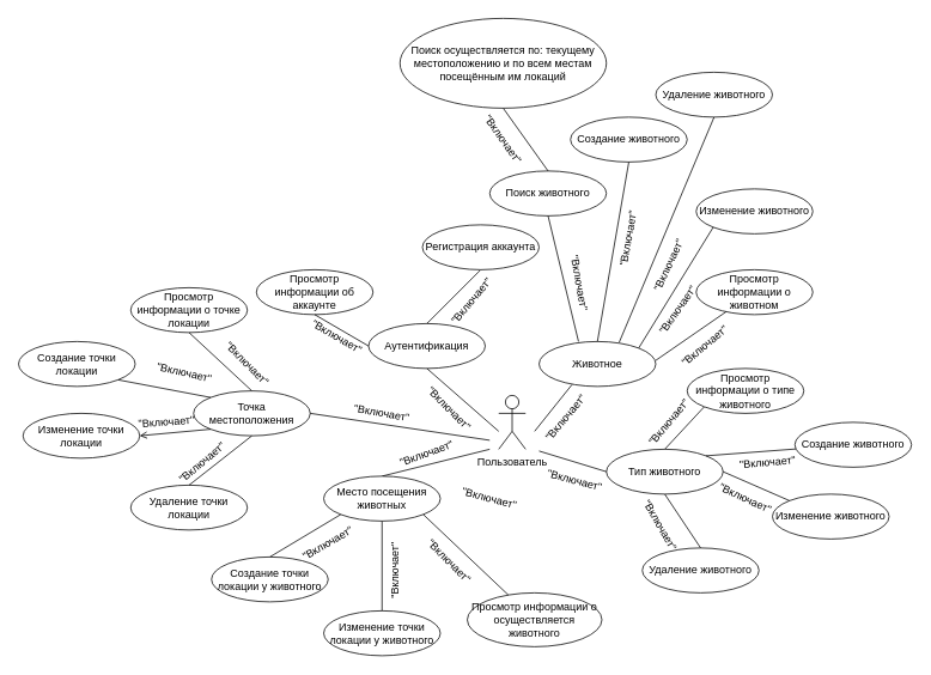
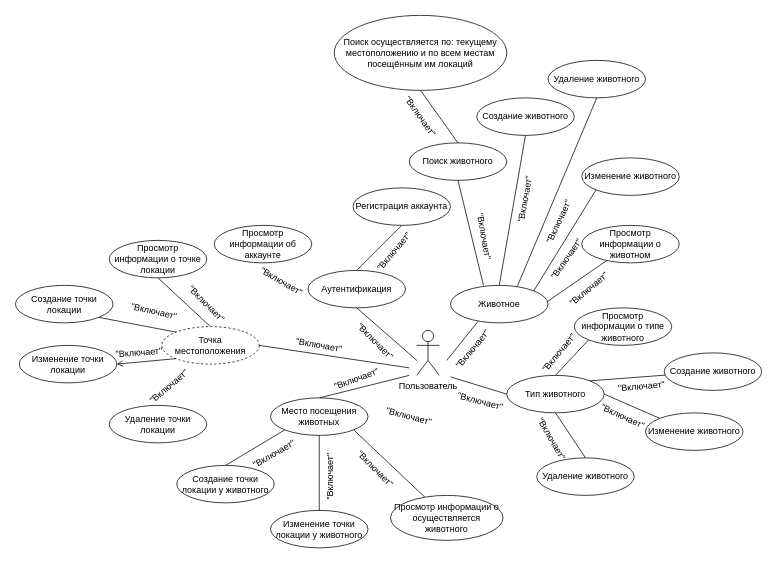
  <mxCell id="0" />
  <mxCell id="1" parent="0" />
  <mxCell id="2" value="Пользователь" style="shape=umlActor;verticalLabelPosition=bottom;verticalAlign=top;html=1;outlineConnect=0;" parent="1" vertex="1"><mxGeometry x="555" y="440" width="30" height="60" as="geometry" /></mxCell>
  <mxCell id="3" value="Аутентификация" style="ellipse;whiteSpace=wrap;html=1;" parent="1" vertex="1"><mxGeometry x="410" y="360" width="130" height="50" as="geometry" /></mxCell>
  <mxCell id="4" value="" style="endArrow=none;html=1;rounded=0;entryX=0.5;entryY=1;entryDx=0;entryDy=0;" parent="1" target="3" edge="1"><mxGeometry width="50" height="50" relative="1" as="geometry"><mxPoint x="555" y="480" as="sourcePoint" /><mxPoint x="444" y="440" as="targetPoint" /></mxGeometry></mxCell>
  <mxCell id="5" value="&quot;Включает&quot;" style="text;html=1;strokeColor=none;fillColor=none;align=center;verticalAlign=middle;whiteSpace=wrap;rounded=0;rotation=45;" parent="1" vertex="1"><mxGeometry x="470" y="440" width="60" height="30" as="geometry" /></mxCell>
  <mxCell id="6" value="" style="endArrow=none;html=1;rounded=0;exitX=0.5;exitY=1;exitDx=0;exitDy=0;" parent="1" source="7" edge="1"><mxGeometry width="50" height="50" relative="1" as="geometry"><mxPoint x="475" y="270" as="sourcePoint" /><mxPoint x="475" y="360" as="targetPoint" /></mxGeometry></mxCell>
  <mxCell id="7" value="Регистрация аккаунта" style="ellipse;whiteSpace=wrap;html=1;" parent="1" vertex="1"><mxGeometry x="470" y="250" width="130" height="50" as="geometry" /></mxCell>
  <mxCell id="8" value="Просмотр информации об аккаунте" style="ellipse;whiteSpace=wrap;html=1;" parent="1" vertex="1"><mxGeometry x="285" y="300" width="130" height="50" as="geometry" /></mxCell>
- <mxCell id="9" value="" style="endArrow=none;html=1;rounded=0;exitX=0.5;exitY=1;exitDx=0;exitDy=0;entryX=0;entryY=0.5;entryDx=0;entryDy=0;" parent="1" source="8" target="3" edge="1"><mxGeometry width="50" height="50" relative="1" as="geometry"><mxPoint x="545" y="310" as="sourcePoint" /><mxPoint x="485" y="370" as="targetPoint" /></mxGeometry></mxCell>
  <mxCell id="10" value="&quot;Включает&quot;" style="text;html=1;strokeColor=none;fillColor=none;align=center;verticalAlign=middle;whiteSpace=wrap;rounded=0;rotation=-50;" parent="1" vertex="1"><mxGeometry x="495" width="60" height="30" as="geometry" y="320" /></mxCell>
  <mxCell id="11" value="&quot;Включает&quot;" style="text;html=1;strokeColor=none;fillColor=none;align=center;verticalAlign=middle;whiteSpace=wrap;rounded=0;rotation=30;" parent="1" vertex="1"><mxGeometry x="345" y="360" width="60" height="30" as="geometry" /></mxCell>
  <mxCell id="12" value="Животное" style="ellipse;whiteSpace=wrap;html=1;" parent="1" vertex="1"><mxGeometry x="600" y="380" width="130" height="50" as="geometry" /></mxCell>
  <mxCell id="13" value="Просмотр информации о животном" style="ellipse;whiteSpace=wrap;html=1;" parent="1" vertex="1"><mxGeometry x="775" y="300" width="130" height="50" as="geometry" /></mxCell>
  <mxCell id="14" value="&quot;Включает&quot;" style="text;html=1;strokeColor=none;fillColor=none;align=center;verticalAlign=middle;whiteSpace=wrap;rounded=0;rotation=-50;" parent="1" vertex="1"><mxGeometry x="600" y="450" width="60" height="30" as="geometry" /></mxCell>
  <mxCell id="15" value="" style="endArrow=none;html=1;rounded=0;exitX=0.282;exitY=0.96;exitDx=0;exitDy=0;exitPerimeter=0;" parent="1" source="12" edge="1"><mxGeometry width="50" height="50" relative="1" as="geometry"><mxPoint x="655" y="420" as="sourcePoint" /><mxPoint x="595" y="480" as="targetPoint" /></mxGeometry></mxCell>
  <mxCell id="16" value="" style="endArrow=none;html=1;rounded=0;" parent="1" source="13" edge="1"><mxGeometry width="50" height="50" relative="1" as="geometry"><mxPoint x="772" y="349" as="sourcePoint" /><mxPoint x="730" y="401" as="targetPoint" /></mxGeometry></mxCell>
  <mxCell id="17" value="&quot;Включает&quot;" style="text;html=1;strokeColor=none;fillColor=none;align=center;verticalAlign=middle;whiteSpace=wrap;rounded=0;rotation=-40;" parent="1" vertex="1"><mxGeometry x="755" y="370" width="60" height="30" as="geometry" /></mxCell>
  <mxCell id="18" value="Поиск животного" style="ellipse;whiteSpace=wrap;html=1;" parent="1" vertex="1"><mxGeometry x="545" y="190" width="130" height="50" as="geometry" /></mxCell>
  <mxCell id="19" value="Удаление животного" style="ellipse;whiteSpace=wrap;html=1;" parent="1" vertex="1"><mxGeometry x="730" y="80" width="130" height="50" as="geometry" /></mxCell>
  <mxCell id="20" value="Создание животного" style="ellipse;whiteSpace=wrap;html=1;" parent="1" vertex="1"><mxGeometry x="635" y="130" width="130" height="50" as="geometry" /></mxCell>
  <mxCell id="21" value="Изменение животного" style="ellipse;whiteSpace=wrap;html=1;" parent="1" vertex="1"><mxGeometry x="775" y="210" width="130" height="50" as="geometry" /></mxCell>
  <mxCell id="22" value="" style="endArrow=none;html=1;rounded=0;entryX=0.338;entryY=0;entryDx=0;entryDy=0;entryPerimeter=0;exitX=0.5;exitY=1;exitDx=0;exitDy=0;" parent="1" source="18" target="12" edge="1"><mxGeometry width="50" height="50" relative="1" as="geometry"><mxPoint x="715" y="330" as="sourcePoint" /><mxPoint x="637" y="384" as="targetPoint" /></mxGeometry></mxCell>
  <mxCell id="23" value="" style="endArrow=none;html=1;rounded=0;entryX=0.5;entryY=0;entryDx=0;entryDy=0;exitX=0.5;exitY=1;exitDx=0;exitDy=0;" parent="1" source="20" target="12" edge="1"><mxGeometry width="50" height="50" relative="1" as="geometry"><mxPoint x="705" y="180" as="sourcePoint" /><mxPoint x="760" y="431" as="targetPoint" /></mxGeometry></mxCell>
  <mxCell id="24" value="" style="endArrow=none;html=1;rounded=0;entryX=0.686;entryY=0.022;entryDx=0;entryDy=0;exitX=0.5;exitY=1;exitDx=0;exitDy=0;entryPerimeter=0;" parent="1" source="19" target="12" edge="1"><mxGeometry width="50" height="50" relative="1" as="geometry"><mxPoint x="710" y="190" as="sourcePoint" /><mxPoint x="692" y="391" as="targetPoint" /></mxGeometry></mxCell>
  <mxCell id="25" value="" style="endArrow=none;html=1;rounded=0;entryX=1;entryY=0;entryDx=0;entryDy=0;exitX=0;exitY=1;exitDx=0;exitDy=0;" parent="1" source="21" target="12" edge="1"><mxGeometry width="50" height="50" relative="1" as="geometry"><mxPoint x="805" y="140" as="sourcePoint" /><mxPoint x="696" y="393" as="targetPoint" /></mxGeometry></mxCell>
  <mxCell id="26" value="&quot;Включает&quot;" style="text;html=1;strokeColor=none;fillColor=none;align=center;verticalAlign=middle;whiteSpace=wrap;rounded=0;rotation=80;" parent="1" vertex="1"><mxGeometry x="615" y="300" width="60" height="30" as="geometry" /></mxCell>
  <mxCell id="27" value="&quot;Включает&quot;" style="text;html=1;strokeColor=none;fillColor=none;align=center;verticalAlign=middle;whiteSpace=wrap;rounded=0;rotation=-65;" parent="1" vertex="1"><mxGeometry x="715" y="280" width="60" height="30" as="geometry" /></mxCell>
  <mxCell id="28" value="&quot;Включает&quot;" style="text;html=1;strokeColor=none;fillColor=none;align=center;verticalAlign=middle;whiteSpace=wrap;rounded=0;rotation=-55;" parent="1" vertex="1"><mxGeometry x="725" y="330" width="60" height="30" as="geometry" /></mxCell>
  <mxCell id="29" value="Поиск осуществляется по: текущему местоположению и по всем местам посещённым им локаций" style="ellipse;whiteSpace=wrap;html=1;" parent="1" vertex="1"><mxGeometry x="445" y="20" width="230" height="100" as="geometry" /></mxCell>
  <mxCell id="30" value="" style="endArrow=none;html=1;rounded=0;entryX=0.5;entryY=0;entryDx=0;entryDy=0;exitX=0.5;exitY=1;exitDx=0;exitDy=0;" parent="1" source="29" target="18" edge="1"><mxGeometry width="50" height="50" relative="1" as="geometry"><mxPoint x="530" y="150" as="sourcePoint" /><mxPoint x="564" y="290" as="targetPoint" /></mxGeometry></mxCell>
  <mxCell id="31" value="&quot;Включает&quot;" style="text;html=1;strokeColor=none;fillColor=none;align=center;verticalAlign=middle;whiteSpace=wrap;rounded=0;rotation=55;" parent="1" vertex="1"><mxGeometry x="530" y="140" width="60" height="30" as="geometry" /></mxCell>
  <mxCell id="32" value="&quot;Включает&quot;" style="text;html=1;strokeColor=none;fillColor=none;align=center;verticalAlign=middle;whiteSpace=wrap;rounded=0;rotation=-80;" parent="1" vertex="1"><mxGeometry x="670" y="250" width="60" height="30" as="geometry" /></mxCell>
  <mxCell id="33" value="Тип животного" style="ellipse;whiteSpace=wrap;html=1;" parent="1" vertex="1"><mxGeometry x="675" y="500" width="130" height="50" as="geometry" /></mxCell>
  <mxCell id="34" value="" style="endArrow=none;html=1;rounded=0;exitX=0;exitY=0.5;exitDx=0;exitDy=0;" parent="1" source="33" edge="1"><mxGeometry width="50" height="50" relative="1" as="geometry"><mxPoint x="642" y="450" as="sourcePoint" /><mxPoint x="600" y="502" as="targetPoint" /></mxGeometry></mxCell>
  <mxCell id="35" value="&quot;Включает&quot;" style="text;html=1;strokeColor=none;fillColor=none;align=center;verticalAlign=middle;whiteSpace=wrap;rounded=0;rotation=15;" parent="1" vertex="1"><mxGeometry x="610" y="520" width="60" height="30" as="geometry" /></mxCell>
  <mxCell id="36" value="" style="endArrow=none;html=1;rounded=0;exitX=0;exitY=1;exitDx=0;exitDy=0;entryX=0.5;entryY=0;entryDx=0;entryDy=0;" parent="1" source="37" target="33" edge="1"><mxGeometry width="50" height="50" relative="1" as="geometry"><mxPoint x="935" y="460" as="sourcePoint" /><mxPoint x="875" y="520" as="targetPoint" /></mxGeometry></mxCell>
  <mxCell id="37" value="Просмотр информации о типе животного" style="ellipse;whiteSpace=wrap;html=1;" parent="1" vertex="1"><mxGeometry x="765" y="410" width="130" height="50" as="geometry" /></mxCell>
  <mxCell id="38" value="&quot;Включает&quot;" style="text;html=1;strokeColor=none;fillColor=none;align=center;verticalAlign=middle;whiteSpace=wrap;rounded=0;rotation=-50;" parent="1" vertex="1"><mxGeometry x="715" y="455" width="60" height="30" as="geometry" /></mxCell>
  <mxCell id="39" value="Создание животного" style="ellipse;whiteSpace=wrap;html=1;" parent="1" vertex="1"><mxGeometry x="885" y="470" width="130" height="50" as="geometry" /></mxCell>
  <mxCell id="40" value="Изменение животного" style="ellipse;whiteSpace=wrap;html=1;" parent="1" vertex="1"><mxGeometry x="860" y="550" width="130" height="50" as="geometry" /></mxCell>
  <mxCell id="41" value="Удаление животного" style="ellipse;whiteSpace=wrap;html=1;" parent="1" vertex="1"><mxGeometry x="715" y="610" width="130" height="50" as="geometry" /></mxCell>
  <mxCell id="42" value="" style="endArrow=none;html=1;rounded=0;exitX=0.5;exitY=0;exitDx=0;exitDy=0;entryX=0.5;entryY=1;entryDx=0;entryDy=0;" parent="1" source="41" target="33" edge="1"><mxGeometry width="50" height="50" relative="1" as="geometry"><mxPoint x="805" y="600" as="sourcePoint" /><mxPoint x="730" y="577" as="targetPoint" /></mxGeometry></mxCell>
  <mxCell id="43" value="" style="endArrow=none;html=1;rounded=0;exitX=0;exitY=0;exitDx=0;exitDy=0;entryX=1;entryY=0.5;entryDx=0;entryDy=0;" parent="1" source="40" target="33" edge="1"><mxGeometry width="50" height="50" relative="1" as="geometry"><mxPoint x="770" y="600" as="sourcePoint" /><mxPoint x="750" y="560" as="targetPoint" /></mxGeometry></mxCell>
  <mxCell id="44" value="" style="endArrow=none;html=1;rounded=0;entryX=1;entryY=0;entryDx=0;entryDy=0;" parent="1" source="39" target="33" edge="1"><mxGeometry width="50" height="50" relative="1" as="geometry"><mxPoint x="832.5" y="493" as="sourcePoint" /><mxPoint x="757.5" y="470" as="targetPoint" /></mxGeometry></mxCell>
  <mxCell id="45" value="&quot;Включает&quot;" style="text;html=1;strokeColor=none;fillColor=none;align=center;verticalAlign=middle;whiteSpace=wrap;rounded=0;rotation=-5;" parent="1" vertex="1"><mxGeometry x="825" y="500" width="60" height="30" as="geometry" /></mxCell>
  <mxCell id="46" value="&quot;Включает&quot;" style="text;html=1;strokeColor=none;fillColor=none;align=center;verticalAlign=middle;whiteSpace=wrap;rounded=0;rotation=60;" parent="1" vertex="1"><mxGeometry x="705" y="570" width="60" height="30" as="geometry" /></mxCell>
  <mxCell id="47" value="&quot;Включает&quot;" style="text;html=1;strokeColor=none;fillColor=none;align=center;verticalAlign=middle;whiteSpace=wrap;rounded=0;rotation=25;" parent="1" vertex="1"><mxGeometry x="800" y="540" width="60" height="30" as="geometry" /></mxCell>
- <mxCell id="48" value="Точка местоположения" style="ellipse;whiteSpace=wrap;html=1;" parent="1" vertex="1"><mxGeometry x="215" y="435" width="130" height="50" as="geometry" /></mxCell>
+ <mxCell id="48" value="Точка местоположения" style="ellipse;whiteSpace=wrap;html=1;dashed=1;" parent="1" vertex="1"><mxGeometry x="215" y="435" width="130" height="50" as="geometry" /></mxCell>
  <mxCell id="49" value="" style="endArrow=none;html=1;rounded=0;exitX=1;exitY=0.5;exitDx=0;exitDy=0;" parent="1" source="48" edge="1"><mxGeometry width="50" height="50" relative="1" as="geometry"><mxPoint x="590" y="455" as="sourcePoint" /><mxPoint x="545" y="490" as="targetPoint" /></mxGeometry></mxCell>
  <mxCell id="50" value="Просмотр информации о точке локации" style="ellipse;whiteSpace=wrap;html=1;" parent="1" vertex="1"><mxGeometry x="145" width="130" height="50" as="geometry" y="320" /></mxCell>
  <mxCell id="51" value="Создание точки локации" style="ellipse;whiteSpace=wrap;html=1;" parent="1" vertex="1"><mxGeometry x="20" y="380" width="130" height="50" as="geometry" /></mxCell>
  <mxCell id="52" value="Изменение точки локации" style="ellipse;whiteSpace=wrap;html=1;" parent="1" vertex="1"><mxGeometry x="25" y="460" width="130" height="50" as="geometry" /></mxCell>
  <mxCell id="53" value="Удаление точки локации" style="ellipse;whiteSpace=wrap;html=1;" parent="1" vertex="1"><mxGeometry x="145" y="540" width="130" height="50" as="geometry" /></mxCell>
  <mxCell id="54" value="" style="endArrow=none;html=1;rounded=0;entryX=0.5;entryY=1;entryDx=0;entryDy=0;exitX=0.5;exitY=0;exitDx=0;exitDy=0;" parent="1" source="48" target="50" edge="1"><mxGeometry width="50" height="50" relative="1" as="geometry"><mxPoint x="375" y="450" as="sourcePoint" /><mxPoint x="295" y="380" as="targetPoint" /></mxGeometry></mxCell>
  <mxCell id="55" value="&quot;Включает&quot;" style="text;html=1;strokeColor=none;fillColor=none;align=center;verticalAlign=middle;whiteSpace=wrap;rounded=0;rotation=10;" parent="1" vertex="1"><mxGeometry x="395" y="445" width="60" height="30" as="geometry" /></mxCell>
  <mxCell id="56" value="&quot;Включает&quot;" style="text;html=1;strokeColor=none;fillColor=none;align=center;verticalAlign=middle;whiteSpace=wrap;rounded=0;rotation=45;" parent="1" vertex="1"><mxGeometry x="245" y="390" width="60" height="30" as="geometry" /></mxCell>
  <mxCell id="57" value="" style="endArrow=none;html=1;rounded=0;entryX=1;entryY=1;entryDx=0;entryDy=0;exitX=0;exitY=0;exitDx=0;exitDy=0;" parent="1" source="48" target="51" edge="1"><mxGeometry width="50" height="50" relative="1" as="geometry"><mxPoint x="290" y="445" as="sourcePoint" /><mxPoint x="220" y="380" as="targetPoint" /></mxGeometry></mxCell>
  <mxCell id="58" value="" style="endArrow=open;html=1;rounded=0;entryX=1;entryY=0.5;entryDx=0;entryDy=0;exitX=0;exitY=1;exitDx=0;exitDy=0;" parent="1" source="48" target="52" edge="1"><mxGeometry width="50" height="50" relative="1" as="geometry"><mxPoint x="244" y="452" as="sourcePoint" /><mxPoint x="175" y="425" as="targetPoint" /></mxGeometry></mxCell>
- <mxCell id="59" value="" style="endArrow=none;html=1;rounded=0;entryX=0.5;entryY=0;entryDx=0;entryDy=0;exitX=0.5;exitY=1;exitDx=0;exitDy=0;" parent="1" source="48" target="53" edge="1"><mxGeometry width="50" height="50" relative="1" as="geometry"><mxPoint x="244" y="488" as="sourcePoint" /><mxPoint x="165" y="535" as="targetPoint" /></mxGeometry></mxCell>
  <mxCell id="60" value="&quot;Включает&quot;" style="text;html=1;strokeColor=none;fillColor=none;align=center;verticalAlign=middle;whiteSpace=wrap;rounded=0;rotation=13;" parent="1" vertex="1"><mxGeometry x="175" y="400" width="60" height="30" as="geometry" /></mxCell>
  <mxCell id="61" value="&quot;Включает&quot;" style="text;html=1;strokeColor=none;fillColor=none;align=center;verticalAlign=middle;whiteSpace=wrap;rounded=0;rotation=-4;" parent="1" vertex="1"><mxGeometry x="155" y="455" width="60" height="30" as="geometry" /></mxCell>
  <mxCell id="62" value="&quot;Включает&quot;" style="text;html=1;strokeColor=none;fillColor=none;align=center;verticalAlign=middle;whiteSpace=wrap;rounded=0;rotation=-40;" parent="1" vertex="1"><mxGeometry x="195" y="500" width="60" height="30" as="geometry" /></mxCell>
  <mxCell id="63" value="" style="endArrow=none;html=1;rounded=0;exitX=0.5;exitY=0;exitDx=0;exitDy=0;" parent="1" source="64" edge="1"><mxGeometry width="50" height="50" relative="1" as="geometry"><mxPoint x="425" y="540" as="sourcePoint" /><mxPoint x="545" y="500" as="targetPoint" /></mxGeometry></mxCell>
  <mxCell id="64" value="Место посещения животных" style="ellipse;whiteSpace=wrap;html=1;" parent="1" vertex="1"><mxGeometry x="360" y="530" width="130" height="50" as="geometry" /></mxCell>
  <mxCell id="65" value="Просмотр информации о осуществляется животного" style="ellipse;whiteSpace=wrap;html=1;" parent="1" vertex="1"><mxGeometry x="520" y="660" width="150" height="60" as="geometry" /></mxCell>
  <mxCell id="66" value="Создание точки локации у животного" style="ellipse;whiteSpace=wrap;html=1;" parent="1" vertex="1"><mxGeometry x="235" y="620" width="130" height="50" as="geometry" /></mxCell>
  <mxCell id="67" value="Изменение точки локации у животного" style="ellipse;whiteSpace=wrap;html=1;" parent="1" vertex="1"><mxGeometry x="360" y="680" width="130" height="50" as="geometry" /></mxCell>
  <mxCell id="68" value="" style="endArrow=none;html=1;rounded=0;exitX=0;exitY=1;exitDx=0;exitDy=0;entryX=0.5;entryY=0;entryDx=0;entryDy=0;" parent="1" source="64" target="66" edge="1"><mxGeometry width="50" height="50" relative="1" as="geometry"><mxPoint x="395" y="660" as="sourcePoint" /><mxPoint x="515" y="630" as="targetPoint" /></mxGeometry></mxCell>
  <mxCell id="69" value="" style="endArrow=none;html=1;rounded=0;exitX=0.5;exitY=1;exitDx=0;exitDy=0;entryX=0.5;entryY=0;entryDx=0;entryDy=0;" parent="1" source="64" target="67" edge="1"><mxGeometry width="50" height="50" relative="1" as="geometry"><mxPoint x="389" y="583" as="sourcePoint" /><mxPoint x="310" y="630" as="targetPoint" /></mxGeometry></mxCell>
  <mxCell id="70" value="" style="endArrow=none;html=1;rounded=0;exitX=1;exitY=1;exitDx=0;exitDy=0;" parent="1" source="64" target="65" edge="1"><mxGeometry width="50" height="50" relative="1" as="geometry"><mxPoint x="500" y="565" as="sourcePoint" /><mxPoint x="579" y="587" as="targetPoint" /></mxGeometry></mxCell>
  <mxCell id="71" value="&quot;Включает&quot;" style="text;html=1;strokeColor=none;fillColor=none;align=center;verticalAlign=middle;whiteSpace=wrap;rounded=0;rotation=-20;" parent="1" vertex="1"><mxGeometry x="445" y="490" width="60" height="30" as="geometry" /></mxCell>
  <mxCell id="72" value="&quot;Включает&quot;" style="text;html=1;strokeColor=none;fillColor=none;align=center;verticalAlign=middle;whiteSpace=wrap;rounded=0;rotation=-30;" parent="1" vertex="1"><mxGeometry x="335" y="590" width="60" height="30" as="geometry" /></mxCell>
  <mxCell id="73" value="&quot;Включает&quot;" style="text;html=1;strokeColor=none;fillColor=none;align=center;verticalAlign=middle;whiteSpace=wrap;rounded=0;rotation=-90;" parent="1" vertex="1"><mxGeometry x="410" y="620" width="60" height="30" as="geometry" /></mxCell>
  <mxCell id="74" value="&quot;Включает&quot;" style="text;html=1;strokeColor=none;fillColor=none;align=center;verticalAlign=middle;whiteSpace=wrap;rounded=0;rotation=45;" parent="1" vertex="1"><mxGeometry x="470" y="610" width="60" height="30" as="geometry" /></mxCell>
  <mxCell id="75" value="&quot;Включает&quot;" style="text;html=1;strokeColor=none;fillColor=none;align=center;verticalAlign=middle;whiteSpace=wrap;rounded=0;rotation=15;" parent="1" vertex="1"><mxGeometry x="515" y="540" width="60" height="30" as="geometry" /></mxCell>
